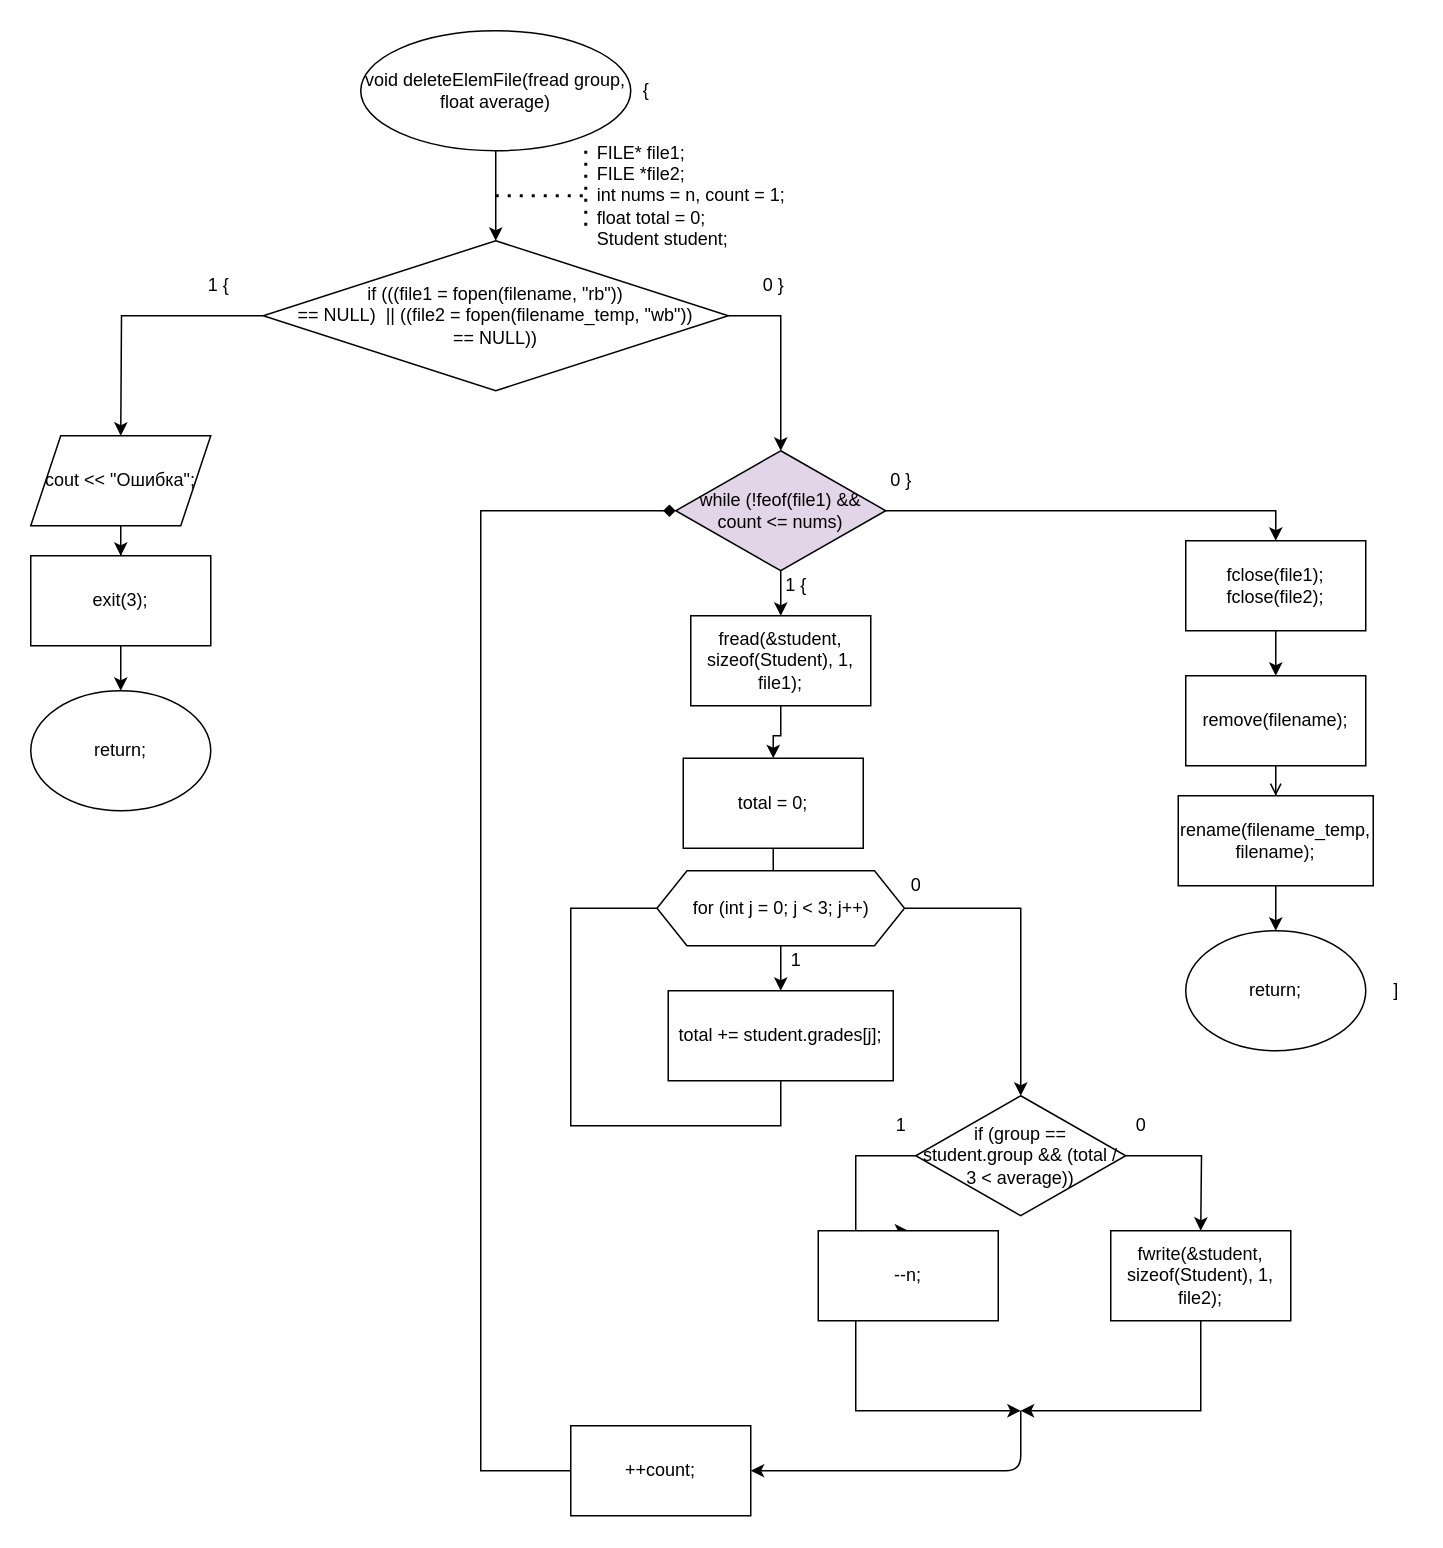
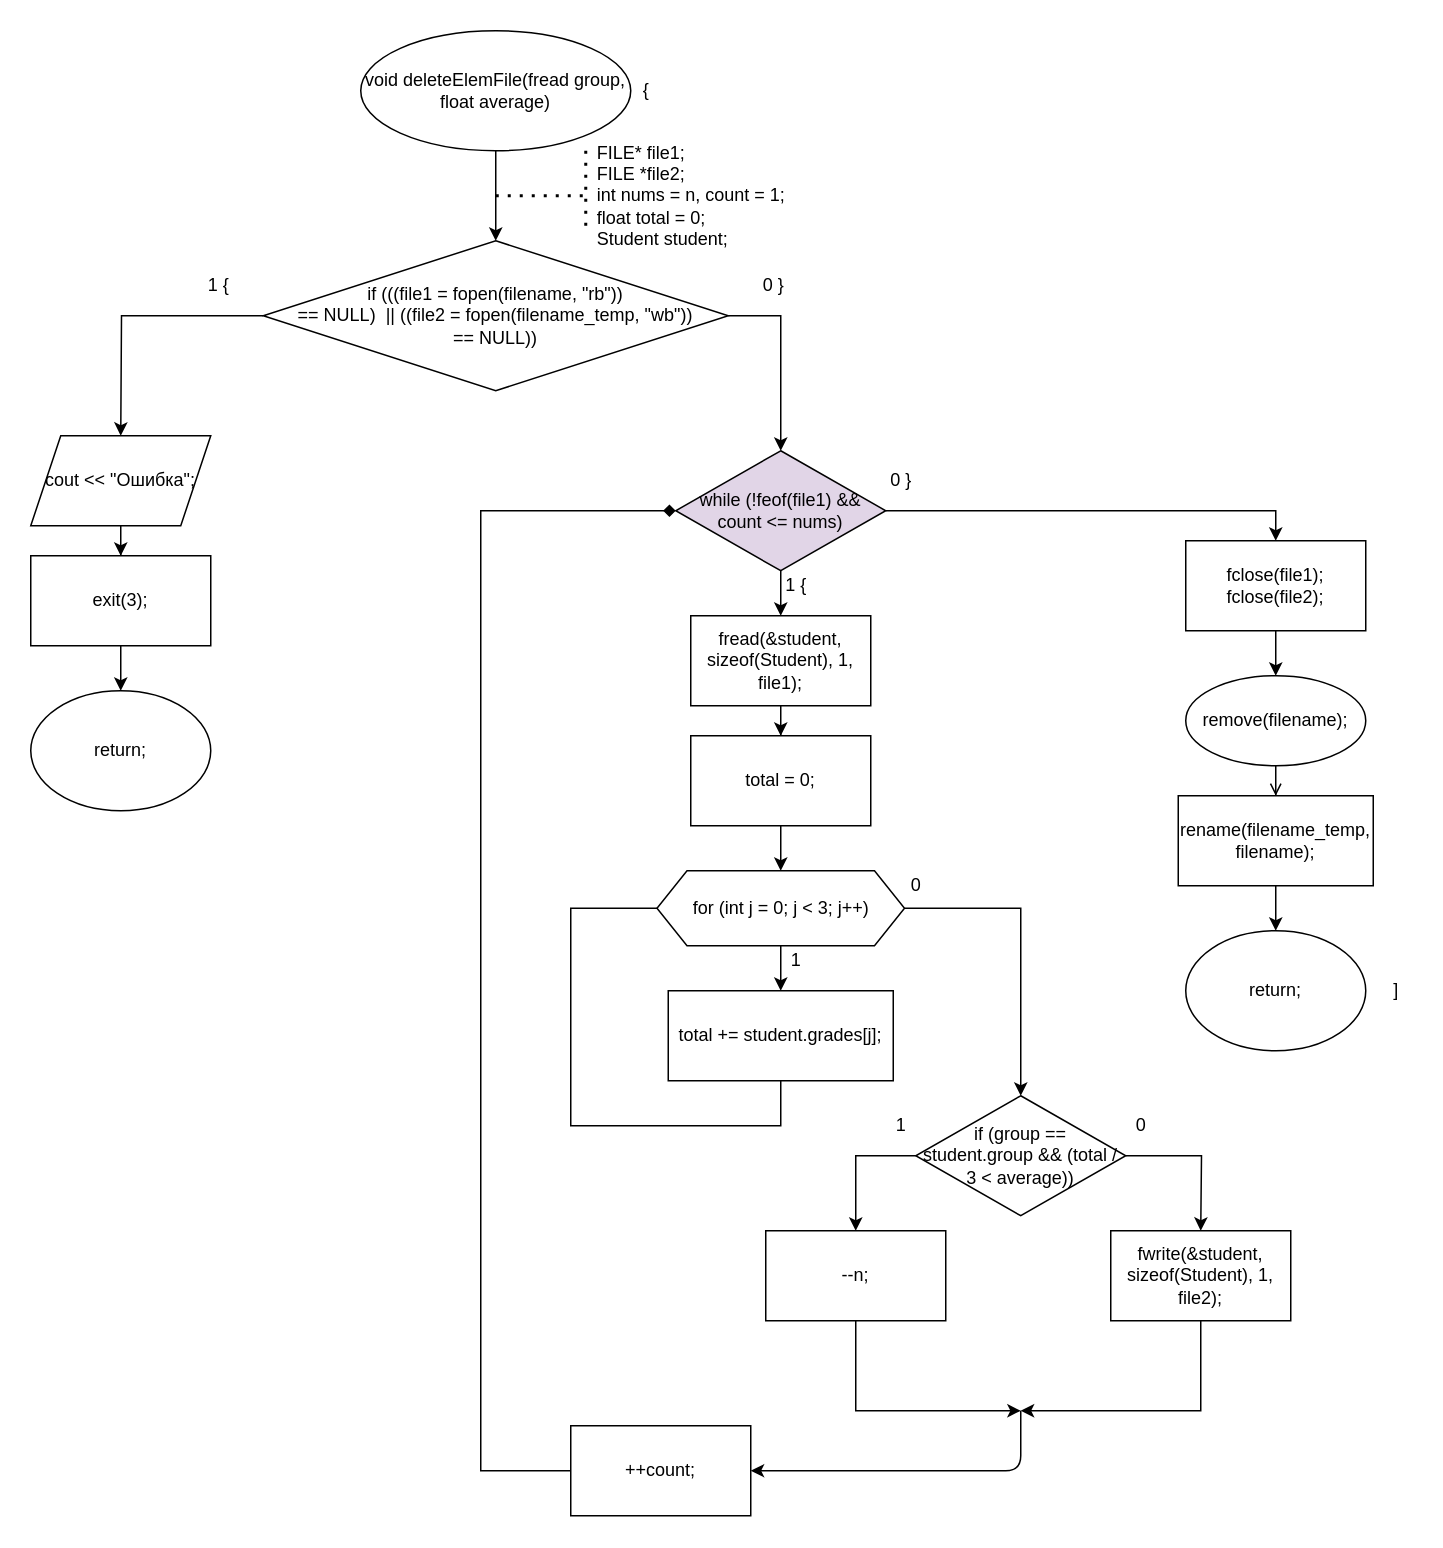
  <mxCell id="0" />
  <mxCell id="1" parent="0" />
  <mxCell id="2" style="edgeStyle=orthogonalEdgeStyle;rounded=0;orthogonalLoop=1;jettySize=auto;html=1;" edge="1" parent="1" source="3"><mxGeometry relative="1" as="geometry"><mxPoint x="330" y="160" as="targetPoint" /></mxGeometry></mxCell>
  <mxCell id="3" value="void deleteElemFile(fread group, float average)" style="ellipse;whiteSpace=wrap;html=1;" vertex="1" parent="1"><mxGeometry x="240" y="20" width="180" height="80" as="geometry" /></mxCell>
  <mxCell id="4" value="" style="endArrow=none;dashed=1;html=1;dashPattern=1 3;strokeWidth=2;" edge="1" parent="1"><mxGeometry width="50" height="50" relative="1" as="geometry"><mxPoint x="330" y="130" as="sourcePoint" /><mxPoint x="390" y="130" as="targetPoint" /></mxGeometry></mxCell>
  <mxCell id="5" value="&lt;div style=&quot;text-align: left&quot;&gt;&lt;span&gt;FILE* file1;&lt;/span&gt;&lt;/div&gt;&lt;div style=&quot;text-align: left&quot;&gt;&lt;span&gt;FILE *file2;&lt;/span&gt;&lt;/div&gt;&lt;div style=&quot;text-align: left&quot;&gt;&lt;span&gt;int nums = n, count = 1;&lt;/span&gt;&lt;/div&gt;&lt;div style=&quot;text-align: left&quot;&gt;&lt;span&gt;float total = 0;&lt;/span&gt;&lt;/div&gt;&lt;div style=&quot;text-align: left&quot;&gt;&lt;span&gt;Student student;&lt;/span&gt;&lt;/div&gt;" style="text;html=1;align=center;verticalAlign=middle;resizable=0;points=[];autosize=1;" vertex="1" parent="1"><mxGeometry x="390" y="90" width="140" height="80" as="geometry" /></mxCell>
  <mxCell id="6" value="" style="endArrow=none;dashed=1;html=1;dashPattern=1 3;strokeWidth=2;" edge="1" parent="1"><mxGeometry width="50" height="50" relative="1" as="geometry"><mxPoint x="390" y="150" as="sourcePoint" /><mxPoint x="390" y="100" as="targetPoint" /></mxGeometry></mxCell>
  <mxCell id="7" style="edgeStyle=orthogonalEdgeStyle;rounded=0;orthogonalLoop=1;jettySize=auto;html=1;" edge="1" parent="1" source="9"><mxGeometry relative="1" as="geometry"><mxPoint x="80" y="290" as="targetPoint" /></mxGeometry></mxCell>
  <mxCell id="8" style="edgeStyle=orthogonalEdgeStyle;rounded=0;orthogonalLoop=1;jettySize=auto;html=1;entryX=0.5;entryY=0;entryDx=0;entryDy=0;" edge="1" parent="1" source="9" target="19"><mxGeometry relative="1" as="geometry"><mxPoint x="600" y="310" as="targetPoint" /><Array as="points"><mxPoint x="520" y="210" /></Array></mxGeometry></mxCell>
  <mxCell id="9" value="if (((file1 = fopen(filename, &quot;rb&quot;)) &lt;br&gt;== NULL)&amp;nbsp; || ((file2 = fopen(filename_temp, &quot;wb&quot;)) &lt;br&gt;== NULL))" style="rhombus;whiteSpace=wrap;html=1;" vertex="1" parent="1"><mxGeometry x="175" y="160" width="310" height="100" as="geometry" /></mxCell>
  <mxCell id="10" value="1 {" style="text;html=1;align=center;verticalAlign=middle;resizable=0;points=[];autosize=1;" vertex="1" parent="1"><mxGeometry x="130" y="180" width="30" height="20" as="geometry" /></mxCell>
  <mxCell id="11" value="0 }" style="text;html=1;align=center;verticalAlign=middle;resizable=0;points=[];autosize=1;" vertex="1" parent="1"><mxGeometry x="500" y="180" width="30" height="20" as="geometry" /></mxCell>
  <mxCell id="12" value="{" style="text;html=1;align=center;verticalAlign=middle;resizable=0;points=[];autosize=1;" vertex="1" parent="1"><mxGeometry x="420" y="50" width="20" height="20" as="geometry" /></mxCell>
  <mxCell id="13" style="edgeStyle=orthogonalEdgeStyle;rounded=0;orthogonalLoop=1;jettySize=auto;html=1;" edge="1" parent="1" source="14" target="16"><mxGeometry relative="1" as="geometry"><mxPoint x="80" y="380" as="targetPoint" /></mxGeometry></mxCell>
  <mxCell id="14" value="cout &amp;lt;&amp;lt; &quot;Ошибка&quot;;" style="shape=parallelogram;perimeter=parallelogramPerimeter;whiteSpace=wrap;html=1;fixedSize=1;" vertex="1" parent="1"><mxGeometry x="20" y="290" width="120" height="60" as="geometry" /></mxCell>
  <mxCell id="15" style="edgeStyle=orthogonalEdgeStyle;rounded=0;orthogonalLoop=1;jettySize=auto;html=1;" edge="1" parent="1" source="16"><mxGeometry relative="1" as="geometry"><mxPoint x="80" y="460" as="targetPoint" /></mxGeometry></mxCell>
  <mxCell id="16" value="exit(3);" style="rounded=0;whiteSpace=wrap;html=1;" vertex="1" parent="1"><mxGeometry x="20" y="370" width="120" height="60" as="geometry" /></mxCell>
  <mxCell id="17" style="edgeStyle=orthogonalEdgeStyle;rounded=0;orthogonalLoop=1;jettySize=auto;html=1;" edge="1" parent="1" source="19"><mxGeometry relative="1" as="geometry"><mxPoint x="520" y="410" as="targetPoint" /></mxGeometry></mxCell>
  <mxCell id="18" style="edgeStyle=orthogonalEdgeStyle;rounded=0;orthogonalLoop=1;jettySize=auto;html=1;" edge="1" parent="1" source="19"><mxGeometry relative="1" as="geometry"><mxPoint x="850" y="360" as="targetPoint" /><Array as="points"><mxPoint x="850" y="340" /></Array></mxGeometry></mxCell>
  <mxCell id="19" value="while (!feof(file1) &amp;amp;&amp;amp; count &amp;lt;= nums)" style="rhombus;whiteSpace=wrap;html=1;fillColor=#e1d5e7;" vertex="1" parent="1"><mxGeometry x="450" y="300" width="140" height="80" as="geometry" /></mxCell>
  <mxCell id="20" value="1 {" style="text;html=1;align=center;verticalAlign=middle;resizable=0;points=[];autosize=1;" vertex="1" parent="1"><mxGeometry x="515" y="380" width="30" height="20" as="geometry" /></mxCell>
  <mxCell id="21" style="edgeStyle=orthogonalEdgeStyle;rounded=0;orthogonalLoop=1;jettySize=auto;html=1;" edge="1" parent="1" source="22" target="24"><mxGeometry relative="1" as="geometry"><mxPoint x="520" y="500" as="targetPoint" /></mxGeometry></mxCell>
  <mxCell id="22" value="fread(&amp;amp;student, sizeof(Student), 1, file1);" style="rounded=0;whiteSpace=wrap;html=1;" vertex="1" parent="1"><mxGeometry x="460" y="410" width="120" height="60" as="geometry" /></mxCell>
  <mxCell id="23" style="edgeStyle=orthogonalEdgeStyle;rounded=0;orthogonalLoop=1;jettySize=auto;html=1;" edge="1" parent="1" source="24"><mxGeometry relative="1" as="geometry"><mxPoint x="520" y="580" as="targetPoint" /></mxGeometry></mxCell>
- <mxCell id="24" value="total = 0;" style="rounded=0;whiteSpace=wrap;html=1;" vertex="1" parent="1"><mxGeometry x="455" y="505" width="120" height="60" as="geometry" /></mxCell>
+ <mxCell id="24" value="total = 0;" style="rounded=0;whiteSpace=wrap;html=1;" vertex="1" parent="1"><mxGeometry x="460" y="490" width="120" height="60" as="geometry" /></mxCell>
  <mxCell id="25" style="edgeStyle=orthogonalEdgeStyle;rounded=0;orthogonalLoop=1;jettySize=auto;html=1;" edge="1" parent="1" source="27"><mxGeometry relative="1" as="geometry"><mxPoint x="520" y="660" as="targetPoint" /></mxGeometry></mxCell>
  <mxCell id="26" style="edgeStyle=orthogonalEdgeStyle;rounded=0;orthogonalLoop=1;jettySize=auto;html=1;entryX=0.5;entryY=0;entryDx=0;entryDy=0;" edge="1" parent="1" source="27" target="34"><mxGeometry relative="1" as="geometry"><mxPoint x="680" y="690" as="targetPoint" /></mxGeometry></mxCell>
  <mxCell id="27" value="for (int j = 0; j &amp;lt; 3; j++)" style="shape=hexagon;perimeter=hexagonPerimeter2;whiteSpace=wrap;html=1;fixedSize=1;" vertex="1" parent="1"><mxGeometry x="437.5" y="580" width="165" height="50" as="geometry" /></mxCell>
  <mxCell id="28" style="edgeStyle=orthogonalEdgeStyle;rounded=0;orthogonalLoop=1;jettySize=auto;html=1;entryX=0;entryY=0.5;entryDx=0;entryDy=0;endArrow=none;" edge="1" parent="1" source="29" target="27"><mxGeometry relative="1" as="geometry"><mxPoint x="380" y="600" as="targetPoint" /><Array as="points"><mxPoint x="520" y="750" /><mxPoint x="380" y="750" /><mxPoint x="380" y="605" /></Array></mxGeometry></mxCell>
  <mxCell id="29" value="total += student.grades[j];" style="rounded=0;whiteSpace=wrap;html=1;" vertex="1" parent="1"><mxGeometry x="445" y="660" width="150" height="60" as="geometry" /></mxCell>
  <mxCell id="30" value="1" style="text;html=1;align=center;verticalAlign=middle;resizable=0;points=[];autosize=1;" vertex="1" parent="1"><mxGeometry x="520" y="630" width="20" height="20" as="geometry" /></mxCell>
  <mxCell id="31" value="0" style="text;html=1;align=center;verticalAlign=middle;resizable=0;points=[];autosize=1;" vertex="1" parent="1"><mxGeometry x="600" y="580" width="20" height="20" as="geometry" /></mxCell>
  <mxCell id="32" style="edgeStyle=orthogonalEdgeStyle;rounded=0;orthogonalLoop=1;jettySize=auto;html=1;entryX=0.5;entryY=0;entryDx=0;entryDy=0;" edge="1" parent="1" source="34" target="36"><mxGeometry relative="1" as="geometry"><mxPoint x="570" y="810" as="targetPoint" /><Array as="points"><mxPoint x="570" y="770" /></Array></mxGeometry></mxCell>
  <mxCell id="33" style="edgeStyle=orthogonalEdgeStyle;rounded=0;orthogonalLoop=1;jettySize=auto;html=1;" edge="1" parent="1" source="34"><mxGeometry relative="1" as="geometry"><mxPoint x="800" y="820" as="targetPoint" /></mxGeometry></mxCell>
  <mxCell id="34" value="if (group == student.group &amp;amp;&amp;amp; (total / 3 &amp;lt; average))" style="rhombus;whiteSpace=wrap;html=1;" vertex="1" parent="1"><mxGeometry x="610" y="730" width="140" height="80" as="geometry" /></mxCell>
  <mxCell id="35" style="edgeStyle=orthogonalEdgeStyle;rounded=0;orthogonalLoop=1;jettySize=auto;html=1;" edge="1" parent="1" source="36"><mxGeometry relative="1" as="geometry"><mxPoint x="680" y="940" as="targetPoint" /><Array as="points"><mxPoint x="570" y="940" /><mxPoint x="670" y="940" /></Array></mxGeometry></mxCell>
- <mxCell id="36" value="--n;" style="rounded=0;whiteSpace=wrap;html=1;" vertex="1" parent="1"><mxGeometry x="545" y="820" width="120" height="60" as="geometry" /></mxCell>
+ <mxCell id="36" value="--n;" style="rounded=0;whiteSpace=wrap;html=1;" vertex="1" parent="1"><mxGeometry x="510" y="820" width="120" height="60" as="geometry" /></mxCell>
  <mxCell id="37" value="0 }" style="text;html=1;align=center;verticalAlign=middle;resizable=0;points=[];autosize=1;" vertex="1" parent="1"><mxGeometry x="585" y="310" width="30" height="20" as="geometry" /></mxCell>
  <mxCell id="38" value="1" style="text;html=1;align=center;verticalAlign=middle;resizable=0;points=[];autosize=1;" vertex="1" parent="1"><mxGeometry x="590" y="740" width="20" height="20" as="geometry" /></mxCell>
  <mxCell id="39" value="0" style="text;html=1;align=center;verticalAlign=middle;resizable=0;points=[];autosize=1;" vertex="1" parent="1"><mxGeometry x="750" y="740" width="20" height="20" as="geometry" /></mxCell>
  <mxCell id="40" style="edgeStyle=orthogonalEdgeStyle;rounded=0;orthogonalLoop=1;jettySize=auto;html=1;" edge="1" parent="1" source="41"><mxGeometry relative="1" as="geometry"><mxPoint x="680" y="940" as="targetPoint" /><Array as="points"><mxPoint x="800" y="940" /></Array></mxGeometry></mxCell>
  <mxCell id="41" value="fwrite(&amp;amp;student, sizeof(Student), 1, file2);" style="rounded=0;whiteSpace=wrap;html=1;" vertex="1" parent="1"><mxGeometry x="740" y="820" width="120" height="60" as="geometry" /></mxCell>
  <mxCell id="42" value="" style="endArrow=classic;html=1;" edge="1" parent="1" target="44"><mxGeometry width="50" height="50" relative="1" as="geometry"><mxPoint x="680" y="940" as="sourcePoint" /><mxPoint x="500" y="980" as="targetPoint" /><Array as="points"><mxPoint x="680" y="980" /></Array></mxGeometry></mxCell>
  <mxCell id="43" style="edgeStyle=orthogonalEdgeStyle;rounded=0;orthogonalLoop=1;jettySize=auto;html=1;entryX=0;entryY=0.5;entryDx=0;entryDy=0;endArrow=diamond;" edge="1" parent="1" source="44" target="19"><mxGeometry relative="1" as="geometry"><mxPoint x="330" y="320" as="targetPoint" /><Array as="points"><mxPoint x="320" y="980" /><mxPoint x="320" y="340" /></Array></mxGeometry></mxCell>
  <mxCell id="44" value="++count;" style="rounded=0;whiteSpace=wrap;html=1;" vertex="1" parent="1"><mxGeometry x="380" y="950" width="120" height="60" as="geometry" /></mxCell>
  <mxCell id="45" style="edgeStyle=orthogonalEdgeStyle;rounded=0;orthogonalLoop=1;jettySize=auto;html=1;" edge="1" parent="1" source="46" target="48"><mxGeometry relative="1" as="geometry"><mxPoint x="850" y="450" as="targetPoint" /></mxGeometry></mxCell>
  <mxCell id="46" value="&lt;div&gt;fclose(file1);&lt;/div&gt;&lt;div&gt;&lt;span&gt;&#09;&lt;/span&gt;fclose(file2);&lt;/div&gt;" style="rounded=0;whiteSpace=wrap;html=1;" vertex="1" parent="1"><mxGeometry x="790" y="360" width="120" height="60" as="geometry" /></mxCell>
  <mxCell id="47" style="edgeStyle=orthogonalEdgeStyle;rounded=0;orthogonalLoop=1;jettySize=auto;html=1;endArrow=open;" edge="1" parent="1" source="48" target="50"><mxGeometry relative="1" as="geometry"><mxPoint x="850" y="540" as="targetPoint" /></mxGeometry></mxCell>
- <mxCell id="48" value="&lt;div&gt;remove(filename);&lt;/div&gt;" style="rounded=0;whiteSpace=wrap;html=1;" vertex="1" parent="1"><mxGeometry x="790" y="450" width="120" height="60" as="geometry" /></mxCell>
+ <mxCell id="48" value="&lt;div&gt;remove(filename);&lt;/div&gt;" style="ellipse;whiteSpace=wrap;html=1;" vertex="1" parent="1"><mxGeometry x="790" y="450" width="120" height="60" as="geometry" /></mxCell>
  <mxCell id="49" style="edgeStyle=orthogonalEdgeStyle;rounded=0;orthogonalLoop=1;jettySize=auto;html=1;" edge="1" parent="1" source="50" target="51"><mxGeometry relative="1" as="geometry"><mxPoint x="850" y="630" as="targetPoint" /></mxGeometry></mxCell>
  <mxCell id="50" value="&lt;span&gt;rename(filename_temp, filename);&lt;/span&gt;" style="rounded=0;whiteSpace=wrap;html=1;" vertex="1" parent="1"><mxGeometry x="785" y="530" width="130" height="60" as="geometry" /></mxCell>
  <mxCell id="51" value="return;" style="ellipse;whiteSpace=wrap;html=1;" vertex="1" parent="1"><mxGeometry x="790" y="620" width="120" height="80" as="geometry" /></mxCell>
  <mxCell id="52" value="]" style="text;html=1;align=center;verticalAlign=middle;resizable=0;points=[];autosize=1;" vertex="1" parent="1"><mxGeometry x="920" y="650" width="20" height="20" as="geometry" /></mxCell>
  <mxCell id="53" value="return;" style="ellipse;whiteSpace=wrap;html=1;" vertex="1" parent="1"><mxGeometry x="20" y="460" width="120" height="80" as="geometry" /></mxCell>
